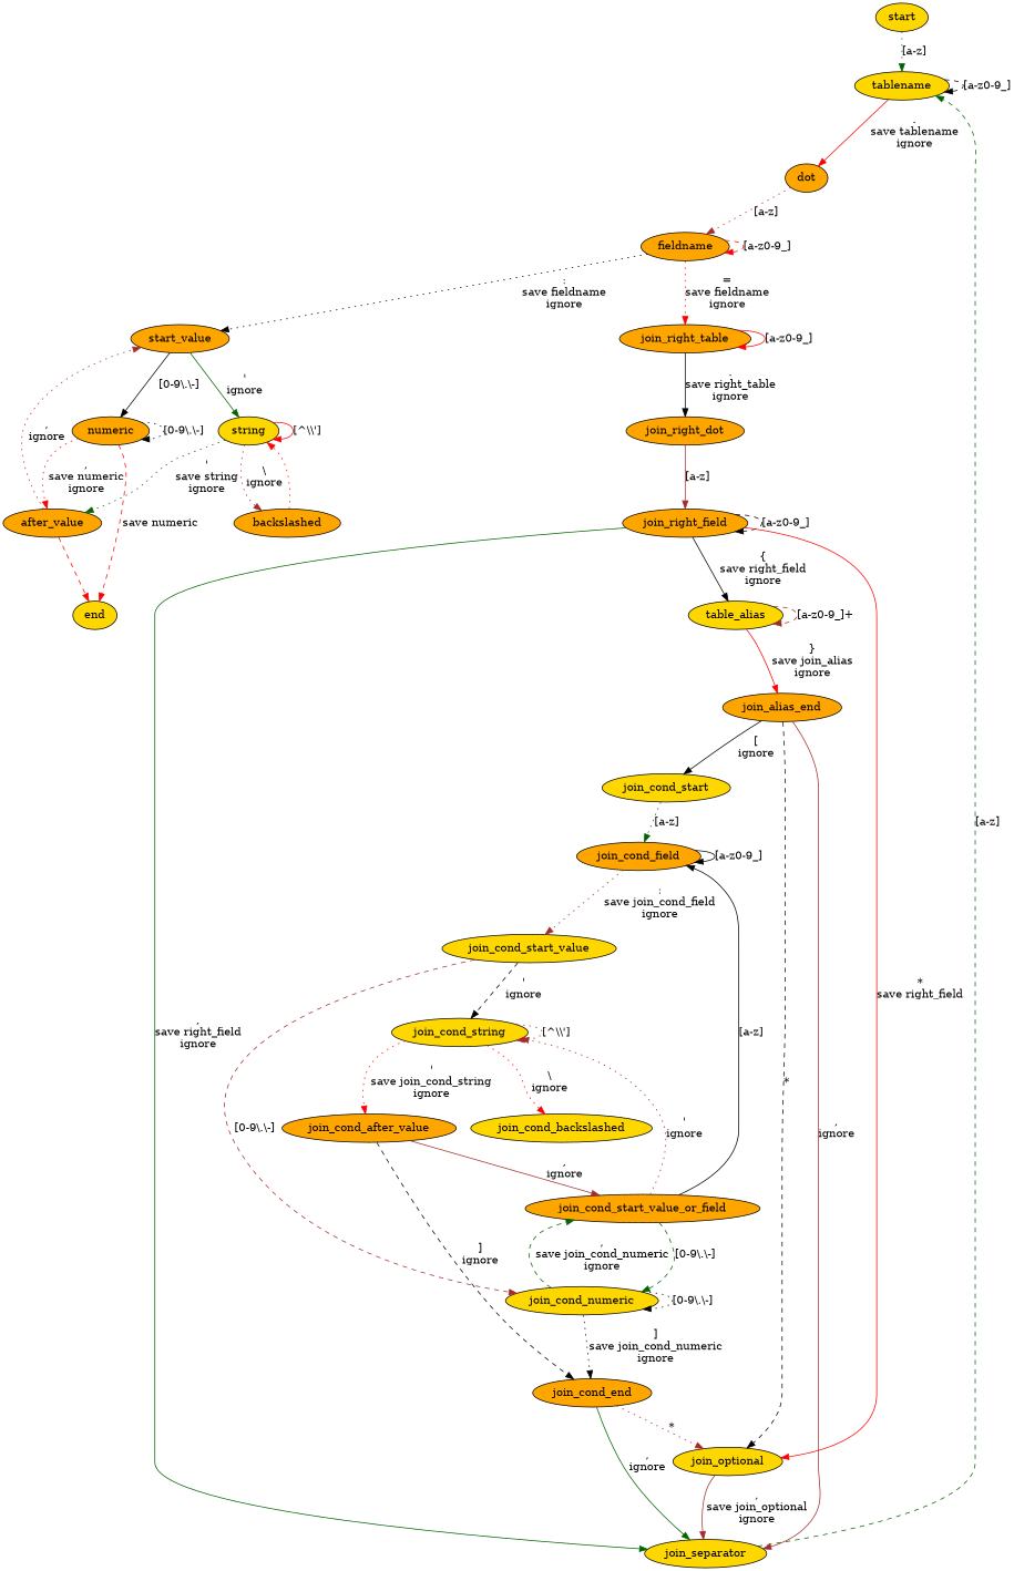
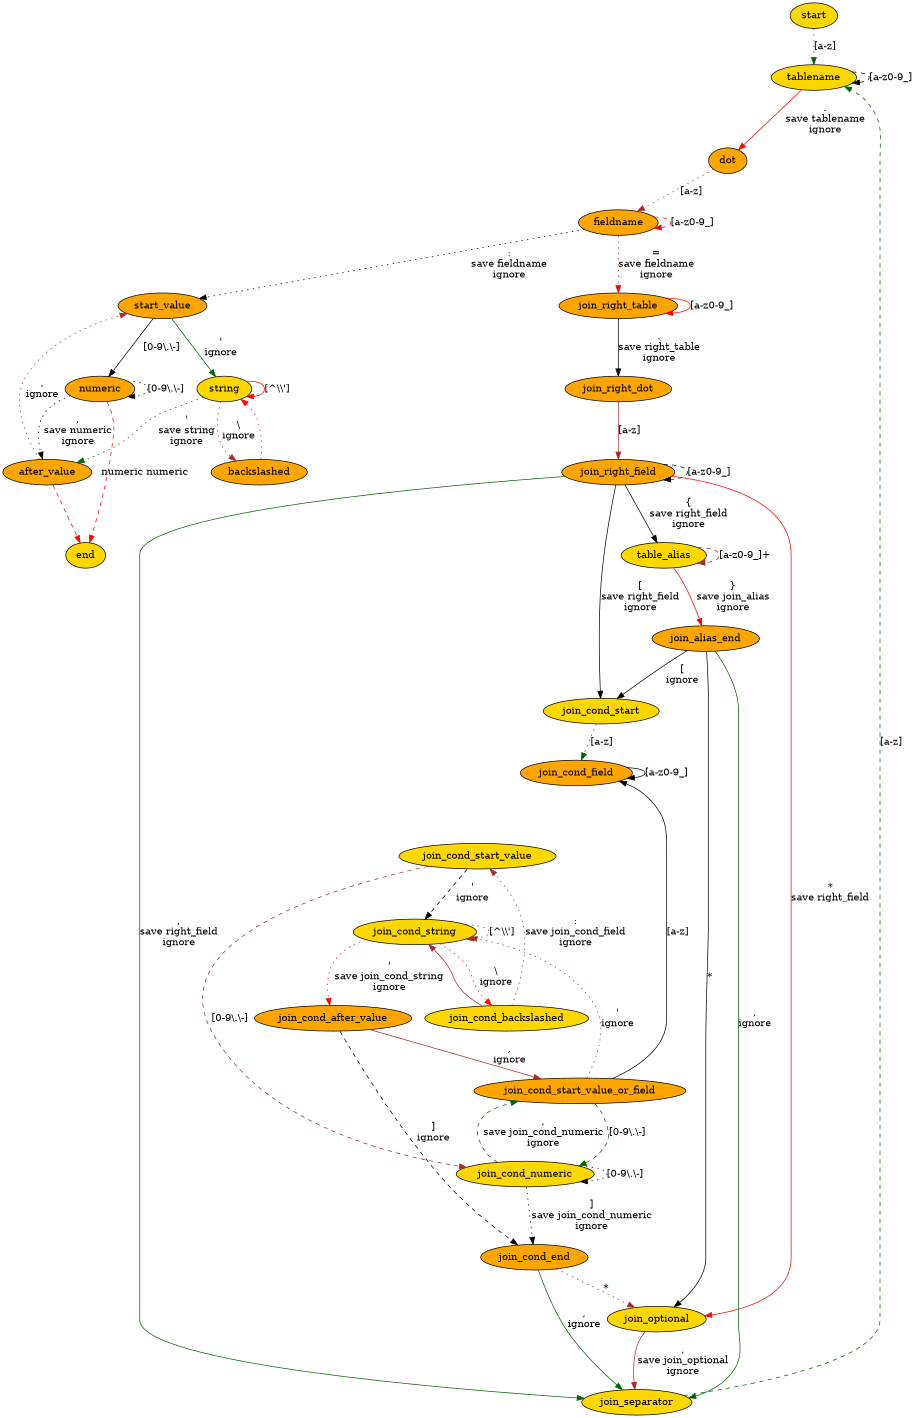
  digraph {
    node [fillcolor=orange style=filled]
    edge [color=black style=solid]
    start [fillcolor=gold]
    tablename [fillcolor=gold]
    dot
    fieldname
    start_value
    join_right_table
    string [fillcolor=gold]
    numeric
    join_right_dot
    backslashed
    after_value
    end [fillcolor=gold]
    join_right_field
    join_separator [fillcolor=gold]
    join_cond_start [fillcolor=gold]
    join_optional [fillcolor=gold]
    n17 [fillcolor=gold label=table_alias]
    join_cond_field
    join_alias_end
    join_cond_start_value [fillcolor=gold]
    join_cond_string [fillcolor=gold]
    join_cond_numeric [fillcolor=gold]
    join_cond_backslashed [fillcolor=gold]
    join_cond_after_value
    join_cond_start_value_or_field
    join_cond_end
    start -> tablename [color=darkgreen label="[a-z]" style=dotted]
    tablename -> tablename [label="[a-z0-9_]" style=dashed]
    tablename -> dot [color=red label=".\nsave tablename\nignore"]
    dot -> fieldname [color=brown label="[a-z]" style=dotted]
    fieldname -> fieldname [color=red label="[a-z0-9_]" style=dashed]
    fieldname -> start_value [label=":\nsave fieldname\nignore" style=dotted]
    fieldname -> join_right_table [color=red label="=\nsave fieldname\nignore" style=dotted]
    start_value -> string [color=darkgreen label="'\nignore"]
    start_value -> numeric [label="[0-9\\.\\-]"]
    join_right_table -> join_right_table [color=red label="[a-z0-9_]"]
    join_right_table -> join_right_dot [label=".\nsave right_table\nignore"]
    string -> string [color=red label="[^\\\\\']"]
    string -> backslashed [color=brown label="\\\nignore" style=dotted]
    string -> after_value [color=darkgreen label="'\nsave string\nignore" style=dotted]
    numeric -> numeric [label="[0-9\\.\\-]" style=dotted]
-   numeric -> after_value [color=red label=",\nsave numeric\nignore" style=dotted]
-   numeric -> end [color=red label="save numeric" style=dashed]
+   numeric -> after_value [label=",\nsave numeric\nignore" style=dotted]
+   numeric -> end [color=red label="numeric numeric" style=dashed]
    join_right_dot -> join_right_field [color=brown label="[a-z]"]
    backslashed -> string [color=red style=dotted]
    after_value -> start_value [color=brown label=",\nignore" style=dotted]
    after_value -> end [color=red style=dashed]
    join_right_field -> join_right_field [label="[a-z0-9_]" style=dashed]
    join_right_field -> join_separator [color=darkgreen label=",\nsave right_field\nignore"]
+   join_right_field -> join_cond_start [label="[\nsave right_field\nignore"]
    join_right_field -> join_optional [color=red label="*\nsave right_field"]
    join_right_field -> n17 [label="{\nsave right_field\nignore"]
    join_separator -> tablename [color=darkgreen label="[a-z]" style=dashed]
    join_cond_start -> join_cond_field [color=darkgreen label="[a-z]" style=dotted]
    join_optional -> join_separator [color=brown label=",\nsave join_optional\nignore"]
    n17 -> n17 [color=brown label="[a-z0-9_]+" style=dashed]
    n17 -> join_alias_end [color=red label="}\nsave join_alias\nignore"]
    join_cond_field -> join_cond_field [label="[a-z0-9_]"]
-   join_cond_field -> join_cond_start_value [color=brown label=":\nsave join_cond_field\nignore" style=dotted]
-   join_alias_end -> join_separator [color=brown label=",\nignore"]
+   join_cond_backslashed -> join_cond_start_value [color=brown label=":\nsave join_cond_field\nignore" style=dotted]
+   join_alias_end -> join_separator [color=darkgreen label=",\nignore"]
    join_alias_end -> join_cond_start [label="[\nignore"]
-   join_alias_end -> join_optional [label="*" style=dashed]
+   join_alias_end -> join_optional [label="*"]
    join_cond_start_value -> join_cond_string [label="'\nignore" style=dashed]
    join_cond_start_value -> join_cond_numeric [color=brown label="[0-9\\.\\-]" style=dashed]
    join_cond_string -> join_cond_string [color=brown label="[^\\\\\']" style=dotted]
    join_cond_string -> join_cond_backslashed [color=red label="\\\nignore" style=dotted]
    join_cond_string -> join_cond_after_value [color=red label="'\nsave join_cond_string\nignore" style=dotted]
    join_cond_numeric -> join_cond_numeric [label="[0-9\\.\\-]" style=dotted]
    join_cond_numeric -> join_cond_start_value_or_field [color=darkgreen label=",\nsave join_cond_numeric\nignore" style=dashed]
    join_cond_numeric -> join_cond_end [label="]\nsave join_cond_numeric\nignore" style=dotted]
+   join_cond_backslashed -> join_cond_string [color=brown]
    join_cond_after_value -> join_cond_start_value_or_field [color=brown label=",\nignore"]
    join_cond_after_value -> join_cond_end [label="]\nignore" style=dashed]
    join_cond_start_value_or_field -> join_cond_field [label="[a-z]"]
    join_cond_start_value_or_field -> join_cond_string [color=brown label="'\nignore" style=dotted]
    join_cond_start_value_or_field -> join_cond_numeric [color=darkgreen label="[0-9\\.\\-]" style=dashed]
    join_cond_end -> join_separator [color=darkgreen label=",\nignore"]
    join_cond_end -> join_optional [color=brown label="*" style=dotted]
  }
